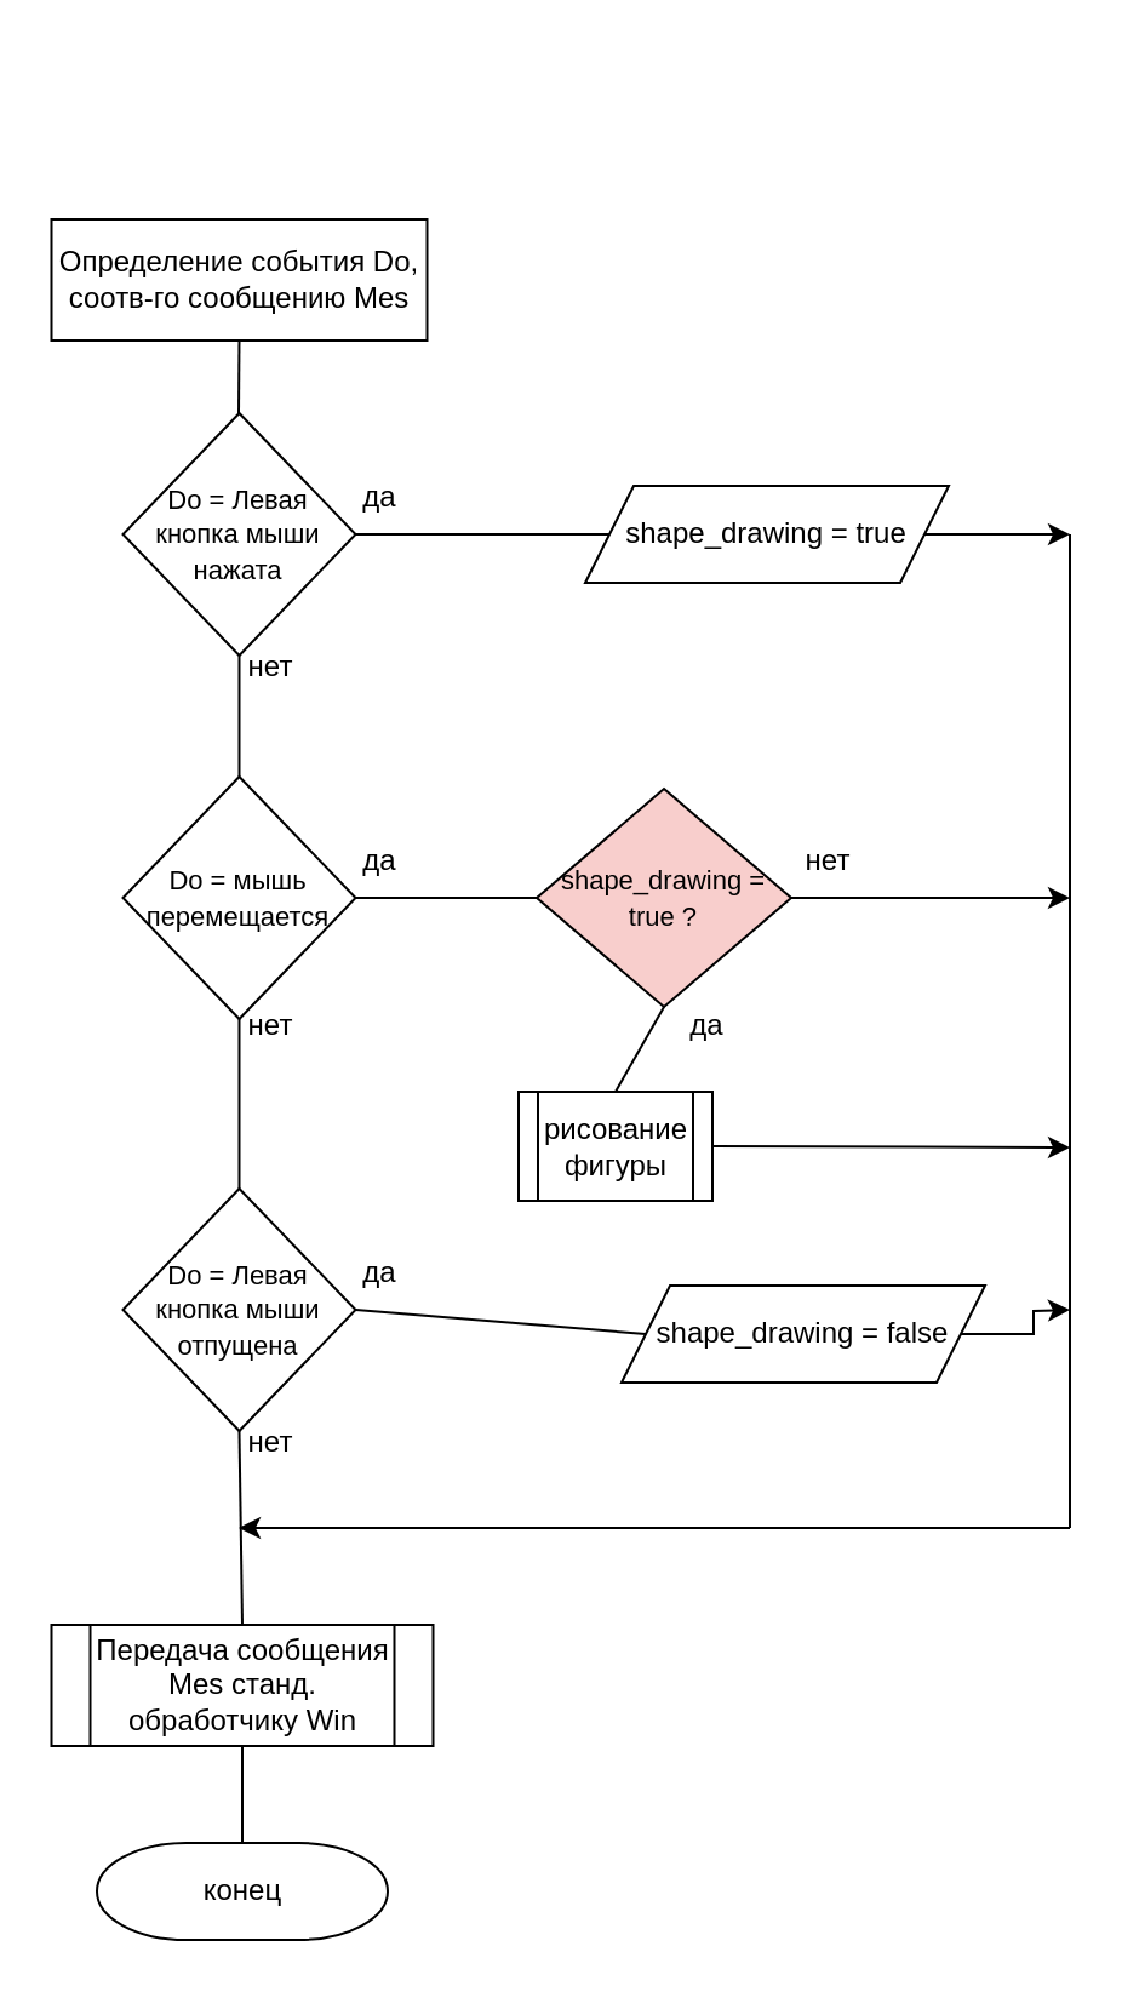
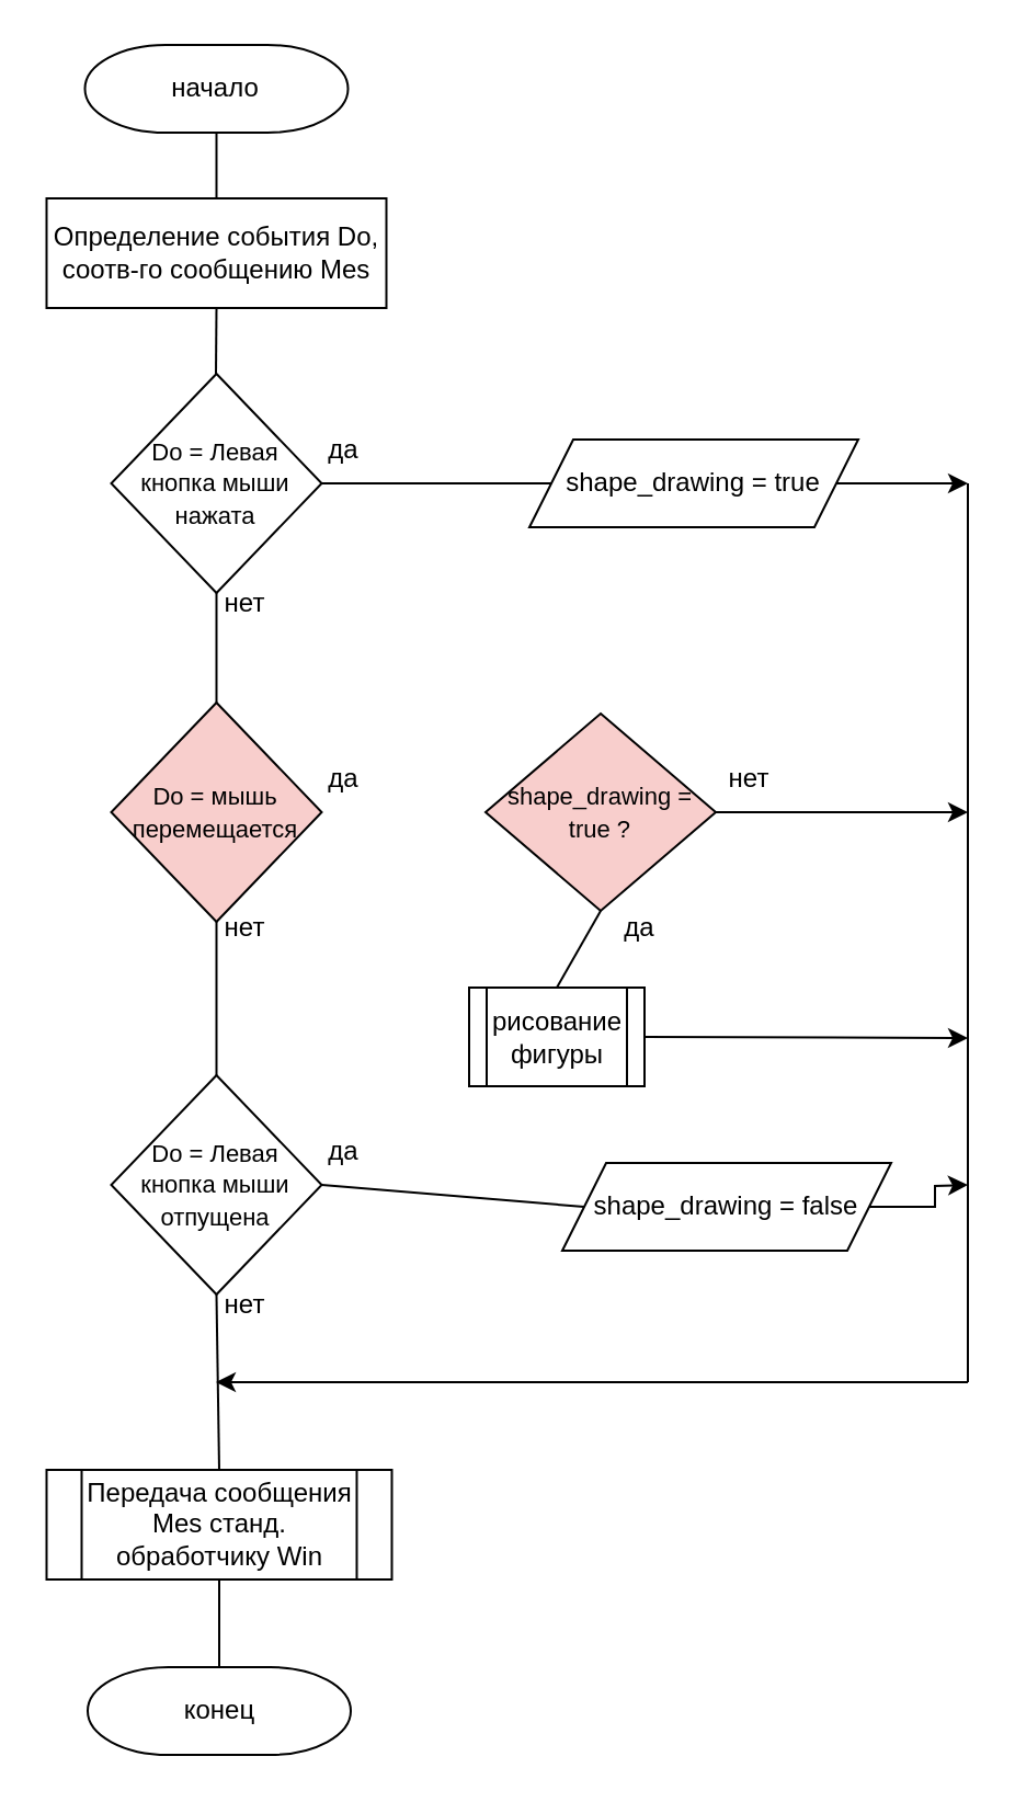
  <mxCell id="0" />
  <mxCell id="1" parent="0" />
+ <mxCell id="2" value="начало" style="strokeWidth=1;html=1;shape=mxgraph.flowchart.terminator;whiteSpace=wrap;" parent="1" vertex="1"><mxGeometry x="38.25" y="20" width="120" height="40" as="geometry" /></mxCell>
  <mxCell id="3" value="конец" style="strokeWidth=1;html=1;shape=mxgraph.flowchart.terminator;whiteSpace=wrap;" parent="1" vertex="1"><mxGeometry x="39.5" y="760" width="120" height="40" as="geometry" /></mxCell>
  <mxCell id="4" value=" Определение события Do, &lt;br/&gt;соотв-го сообщению Mes" style="rounded=0;whiteSpace=wrap;html=1;" parent="1" vertex="1"><mxGeometry x="20.75" y="90" width="155" height="50" as="geometry" /></mxCell>
  <mxCell id="5" value="&lt;font style=&quot;font-size: 11px;&quot;&gt;Do = Левая кнопка мыши нажата&lt;/font&gt;" style="rhombus;whiteSpace=wrap;html=1;" parent="1" vertex="1"><mxGeometry x="50.25" y="170" width="96" height="100" as="geometry" /></mxCell>
  <mxCell id="6" value="&lt;font style=&quot;font-size: 11px;&quot;&gt;Do = Левая кнопка мыши отпущена&lt;/font&gt;" style="rhombus;whiteSpace=wrap;html=1;" parent="1" vertex="1"><mxGeometry x="50.25" y="490" width="96" height="100" as="geometry" /></mxCell>
- <mxCell id="7" value="&lt;font style=&quot;font-size: 11px;&quot;&gt;Do = мышь перемещается&lt;/font&gt;" style="rhombus;whiteSpace=wrap;html=1;" parent="1" vertex="1"><mxGeometry x="50.25" y="320" width="96" height="100" as="geometry" /></mxCell>
+ <mxCell id="7" value="&lt;font style=&quot;font-size: 11px;&quot;&gt;Do = мышь перемещается&lt;/font&gt;" style="rhombus;whiteSpace=wrap;html=1;fillColor=#f8cecc;" parent="1" vertex="1"><mxGeometry x="50.25" y="320" width="96" height="100" as="geometry" /></mxCell>
  <mxCell id="8" style="edgeStyle=orthogonalEdgeStyle;rounded=0;orthogonalLoop=1;jettySize=auto;html=1;exitX=1;exitY=0.5;exitDx=0;exitDy=0;" edge="1" parent="1" source="9"><mxGeometry relative="1" as="geometry"><mxPoint x="441" y="220" as="targetPoint" /></mxGeometry></mxCell>
  <mxCell id="9" value="shape_drawing = true" style="shape=parallelogram;perimeter=parallelogramPerimeter;whiteSpace=wrap;html=1;fixedSize=1;" parent="1" vertex="1"><mxGeometry x="241" y="200" width="150" height="40" as="geometry" /></mxCell>
  <mxCell id="10" style="edgeStyle=orthogonalEdgeStyle;rounded=0;orthogonalLoop=1;jettySize=auto;html=1;exitX=1;exitY=0.5;exitDx=0;exitDy=0;" edge="1" parent="1" source="11"><mxGeometry relative="1" as="geometry"><mxPoint x="441" y="540" as="targetPoint" /></mxGeometry></mxCell>
  <mxCell id="11" value="shape_drawing = false" style="shape=parallelogram;perimeter=parallelogramPerimeter;whiteSpace=wrap;html=1;fixedSize=1;" parent="1" vertex="1"><mxGeometry x="256" y="530" width="150" height="40" as="geometry" /></mxCell>
  <mxCell id="12" style="edgeStyle=orthogonalEdgeStyle;rounded=0;orthogonalLoop=1;jettySize=auto;html=1;exitX=1;exitY=0.5;exitDx=0;exitDy=0;" edge="1" parent="1" source="13"><mxGeometry relative="1" as="geometry"><mxPoint x="441" y="370" as="targetPoint" /></mxGeometry></mxCell>
  <mxCell id="13" value="&lt;font style=&quot;font-size: 11px;&quot;&gt;shape_drawing = true ?&lt;/font&gt;" style="rhombus;whiteSpace=wrap;html=1;fillColor=#f8cecc;" parent="1" vertex="1"><mxGeometry x="221" y="325" width="105" height="90" as="geometry" /></mxCell>
  <mxCell id="14" value="Передача сообщения Mes станд. &lt;br/&gt;обработчику Win" style="shape=process;whiteSpace=wrap;html=1;backgroundOutline=1;" vertex="1" parent="1"><mxGeometry x="20.75" y="670" width="157.5" height="50" as="geometry" /></mxCell>
  <mxCell id="15" value="" style="endArrow=none;html=1;rounded=0;exitX=0.5;exitY=1;exitDx=0;exitDy=0;entryX=0.5;entryY=0;entryDx=0;entryDy=0;entryPerimeter=0;" edge="1" parent="1" source="14" target="3"><mxGeometry width="50" height="50" relative="1" as="geometry"><mxPoint x="-209" y="750" as="sourcePoint" /><mxPoint x="-159" y="700" as="targetPoint" /></mxGeometry></mxCell>
  <mxCell id="16" value="" style="endArrow=none;html=1;rounded=0;" edge="1" parent="1"><mxGeometry width="50" height="50" relative="1" as="geometry"><mxPoint x="441" y="630" as="sourcePoint" /><mxPoint x="441" y="220" as="targetPoint" /></mxGeometry></mxCell>
  <mxCell id="17" value="" style="endArrow=classic;html=1;rounded=0;endSize=6;targetPerimeterSpacing=0;sourcePerimeterSpacing=0;jumpSize=6;" edge="1" parent="1"><mxGeometry width="50" height="50" relative="1" as="geometry"><mxPoint x="441" y="630" as="sourcePoint" /><mxPoint x="98" y="630" as="targetPoint" /></mxGeometry></mxCell>
  <mxCell id="18" value="рисование фигуры" style="shape=process;whiteSpace=wrap;html=1;backgroundOutline=1;" vertex="1" parent="1"><mxGeometry x="213.5" y="450" width="80" height="45" as="geometry" /></mxCell>
  <mxCell id="19" value="" style="endArrow=classic;html=1;rounded=0;exitX=1;exitY=0.5;exitDx=0;exitDy=0;" edge="1" parent="1" source="18"><mxGeometry width="50" height="50" relative="1" as="geometry"><mxPoint x="371" y="520" as="sourcePoint" /><mxPoint x="441" y="473" as="targetPoint" /></mxGeometry></mxCell>
+ <mxCell id="20" value="" style="endArrow=none;html=1;rounded=0;exitX=0.5;exitY=1;exitDx=0;exitDy=0;exitPerimeter=0;entryX=0.5;entryY=0;entryDx=0;entryDy=0;" edge="1" parent="1" source="2" target="4"><mxGeometry width="50" height="50" relative="1" as="geometry"><mxPoint x="-139" y="0" as="sourcePoint" /><mxPoint x="-89" y="-50" as="targetPoint" /></mxGeometry></mxCell>
  <mxCell id="21" value="" style="endArrow=none;html=1;rounded=0;exitX=0.5;exitY=1;exitDx=0;exitDy=0;" edge="1" parent="1" source="4"><mxGeometry width="50" height="50" relative="1" as="geometry"><mxPoint x="-229" y="180" as="sourcePoint" /><mxPoint x="98" y="170" as="targetPoint" /></mxGeometry></mxCell>
  <mxCell id="22" value="" style="endArrow=none;html=1;rounded=0;exitX=0.5;exitY=1;exitDx=0;exitDy=0;entryX=0.5;entryY=0;entryDx=0;entryDy=0;" edge="1" parent="1" source="5" target="7"><mxGeometry width="50" height="50" relative="1" as="geometry"><mxPoint x="-169" y="390" as="sourcePoint" /><mxPoint x="-119" y="340" as="targetPoint" /></mxGeometry></mxCell>
  <mxCell id="23" value="" style="endArrow=none;html=1;rounded=0;exitX=0.5;exitY=1;exitDx=0;exitDy=0;entryX=0.5;entryY=0;entryDx=0;entryDy=0;" edge="1" parent="1" source="7" target="6"><mxGeometry width="50" height="50" relative="1" as="geometry"><mxPoint x="-99" y="560" as="sourcePoint" /><mxPoint x="-49" y="510" as="targetPoint" /></mxGeometry></mxCell>
  <mxCell id="24" value="" style="endArrow=none;html=1;rounded=0;exitX=0.5;exitY=1;exitDx=0;exitDy=0;entryX=0.5;entryY=0;entryDx=0;entryDy=0;" edge="1" parent="1" source="6" target="14"><mxGeometry width="50" height="50" relative="1" as="geometry"><mxPoint x="-159" y="670" as="sourcePoint" /><mxPoint x="-109" y="620" as="targetPoint" /></mxGeometry></mxCell>
  <mxCell id="25" value="" style="endArrow=none;html=1;rounded=0;exitX=1;exitY=0.5;exitDx=0;exitDy=0;entryX=0;entryY=0.5;entryDx=0;entryDy=0;" edge="1" parent="1" source="5" target="9"><mxGeometry width="50" height="50" relative="1" as="geometry"><mxPoint x="-129" y="340" as="sourcePoint" /><mxPoint x="-79" y="290" as="targetPoint" /></mxGeometry></mxCell>
- <mxCell id="26" value="" style="endArrow=none;html=1;rounded=0;exitX=1;exitY=0.5;exitDx=0;exitDy=0;entryX=0;entryY=0.5;entryDx=0;entryDy=0;" edge="1" parent="1" source="7" target="13"><mxGeometry width="50" height="50" relative="1" as="geometry"><mxPoint x="-129" y="440" as="sourcePoint" /><mxPoint x="-79" y="390" as="targetPoint" /></mxGeometry></mxCell>
  <mxCell id="27" value="" style="endArrow=none;html=1;rounded=0;exitX=0.5;exitY=1;exitDx=0;exitDy=0;entryX=0.5;entryY=0;entryDx=0;entryDy=0;" edge="1" parent="1" source="13" target="18"><mxGeometry width="50" height="50" relative="1" as="geometry"><mxPoint x="-129" y="530" as="sourcePoint" /><mxPoint x="-79" y="480" as="targetPoint" /></mxGeometry></mxCell>
  <mxCell id="28" value="" style="endArrow=none;html=1;rounded=0;exitX=1;exitY=0.5;exitDx=0;exitDy=0;entryX=0;entryY=0.5;entryDx=0;entryDy=0;" edge="1" parent="1" source="6" target="11"><mxGeometry width="50" height="50" relative="1" as="geometry"><mxPoint x="181" y="590" as="sourcePoint" /><mxPoint x="231" y="540" as="targetPoint" /></mxGeometry></mxCell>
  <mxCell id="29" value="нет" style="text;html=1;align=center;verticalAlign=middle;resizable=0;points=[];autosize=1;strokeColor=none;fillColor=none;" vertex="1" parent="1"><mxGeometry x="91" y="260" width="40" height="30" as="geometry" /></mxCell>
  <mxCell id="30" value="нет" style="text;html=1;align=center;verticalAlign=middle;resizable=0;points=[];autosize=1;strokeColor=none;fillColor=none;" vertex="1" parent="1"><mxGeometry x="91" y="408" width="40" height="30" as="geometry" /></mxCell>
  <mxCell id="31" value="нет" style="text;html=1;align=center;verticalAlign=middle;resizable=0;points=[];autosize=1;strokeColor=none;fillColor=none;" vertex="1" parent="1"><mxGeometry x="91" y="580" width="40" height="30" as="geometry" /></mxCell>
  <mxCell id="32" value="да" style="text;html=1;align=center;verticalAlign=middle;resizable=0;points=[];autosize=1;strokeColor=none;fillColor=none;" vertex="1" parent="1"><mxGeometry x="135.75" y="190" width="40" height="30" as="geometry" /></mxCell>
  <mxCell id="33" value="да" style="text;html=1;align=center;verticalAlign=middle;resizable=0;points=[];autosize=1;strokeColor=none;fillColor=none;" vertex="1" parent="1"><mxGeometry x="135.75" y="340" width="40" height="30" as="geometry" /></mxCell>
  <mxCell id="34" value="да" style="text;html=1;align=center;verticalAlign=middle;resizable=0;points=[];autosize=1;strokeColor=none;fillColor=none;" vertex="1" parent="1"><mxGeometry x="135.75" y="510" width="40" height="30" as="geometry" /></mxCell>
  <mxCell id="35" value="да" style="text;html=1;align=center;verticalAlign=middle;resizable=0;points=[];autosize=1;strokeColor=none;fillColor=none;" vertex="1" parent="1"><mxGeometry x="271" y="408" width="40" height="30" as="geometry" /></mxCell>
  <mxCell id="36" value="нет" style="text;html=1;align=center;verticalAlign=middle;resizable=0;points=[];autosize=1;strokeColor=none;fillColor=none;" vertex="1" parent="1"><mxGeometry x="321" y="340" width="40" height="30" as="geometry" /></mxCell>
